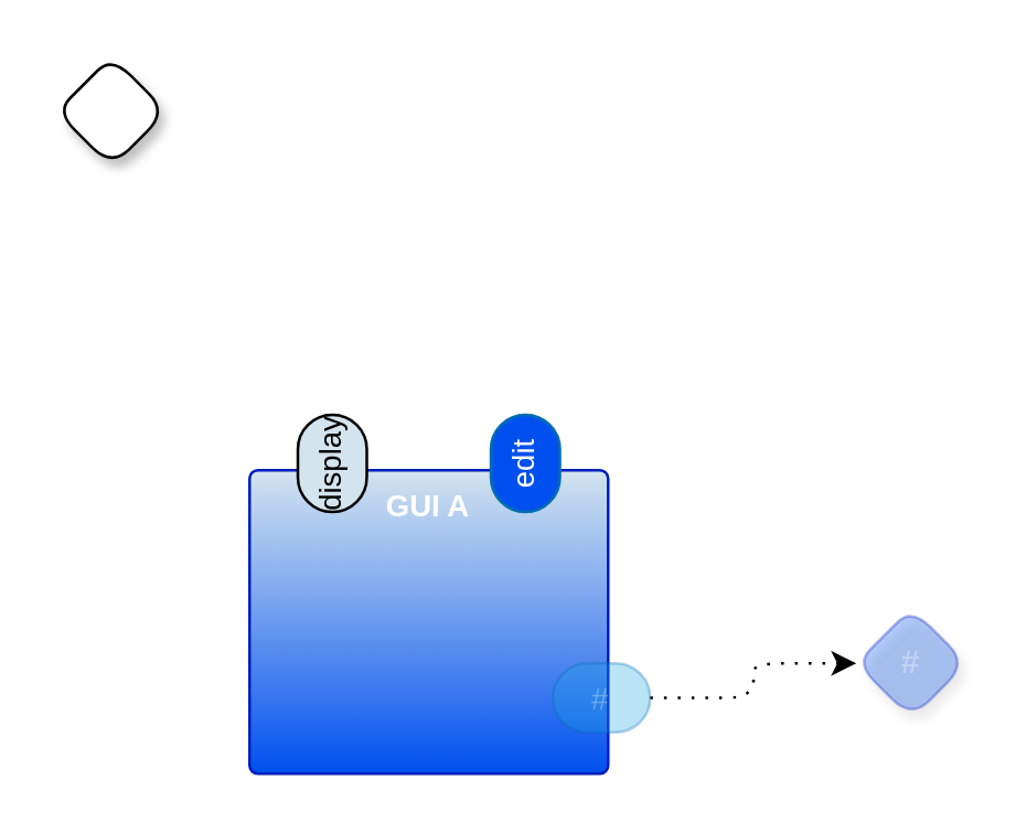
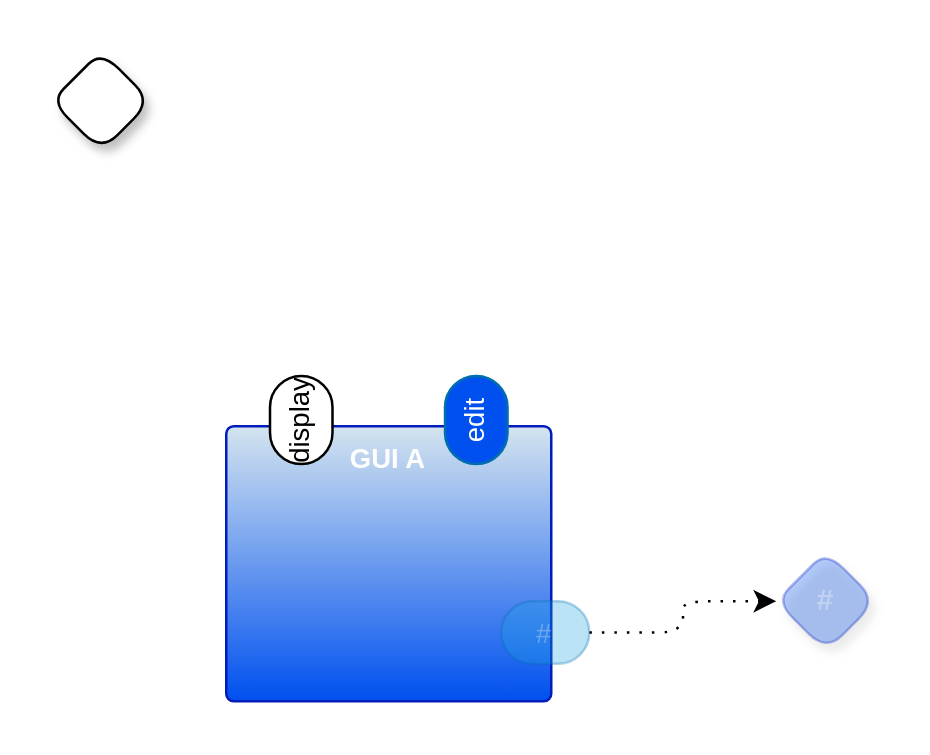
  <mxCell id="0" />
  <mxCell id="1" parent="0" />
  <mxCell id="2" value="GUI A" style="rounded=1;whiteSpace=wrap;html=1;sketch=0;container=1;recursiveResize=0;verticalAlign=top;arcSize=6;fontStyle=1;autosize=0;points=[];absoluteArcSize=1;shadow=0;strokeColor=#001DBC;fillColor=#D4E4EF;fontColor=#ffffff;fontFamily=Helvetica;fontSize=11;gradientColor=#0050EF;" vertex="1" parent="1"><mxGeometry x="90" y="170" width="130" height="110" as="geometry"><mxRectangle x="-98" y="-1230" width="99" height="26" as="alternateBounds" /></mxGeometry></mxCell>
  <mxCell id="3" value="#" style="rounded=1;whiteSpace=wrap;html=1;sketch=0;points=[[0,0.5,0,0,0],[1,0.5,0,0,0]];fillColor=#1ba1e2;fontColor=#ffffff;strokeColor=#006EAF;arcSize=50;fontFamily=Helvetica;fontSize=11;textOpacity=30;opacity=30;" vertex="1" parent="2"><mxGeometry x="110" y="70" width="35.25" height="25" as="geometry" /></mxCell>
  <mxCell id="4" value="edit" style="rounded=1;whiteSpace=wrap;html=1;sketch=0;points=[[0,0.5,0,0,0],[1,0.5,0,0,0]];fillColor=#0050ef;fontColor=#ffffff;strokeColor=#006EAF;arcSize=50;fontFamily=Helvetica;fontSize=11;rotation=-90;" vertex="1" parent="2"><mxGeometry x="82.385" y="-15.005" width="35.25" height="25" as="geometry" /></mxCell>
- <mxCell id="5" value="display" style="rounded=1;whiteSpace=wrap;html=1;sketch=0;points=[[0,0.5,0,0,0],[1,0.5,0,0,0]];arcSize=50;fontFamily=Helvetica;fontSize=11;rotation=-90;fillColor=#d4e4ef;" vertex="1" parent="2"><mxGeometry x="12.375" y="-15.005" width="35.25" height="25" as="geometry" /></mxCell>
+ <mxCell id="5" value="display" style="rounded=1;whiteSpace=wrap;html=1;sketch=0;points=[[0,0.5,0,0,0],[1,0.5,0,0,0]];arcSize=50;fontFamily=Helvetica;fontSize=11;rotation=-90;" vertex="1" parent="2"><mxGeometry x="12.375" y="-15.005" width="35.25" height="25" as="geometry" /></mxCell>
  <mxCell id="6" value="" style="rhombus;whiteSpace=wrap;html=1;rounded=1;fontStyle=1;glass=0;sketch=0;fontSize=12;points=[[0,0.5,0,0,0],[0.5,0,0,0,0],[0.5,1,0,0,0],[1,0.5,0,0,0]];shadow=1;fontFamily=Helvetica;fontColor=default;" vertex="1" parent="1"><mxGeometry x="20" y="20" width="40" height="40" as="geometry" /></mxCell>
  <mxCell id="7" value="#" style="rhombus;whiteSpace=wrap;html=1;rounded=1;fillColor=#0050ef;fontColor=#ffffff;strokeColor=#001DBC;fontStyle=1;glass=0;sketch=0;fontSize=12;points=[[0,0.5,0,0,0],[0.5,0,0,0,0],[0.5,1,0,0,0],[1,0.5,0,0,0]];shadow=1;fontFamily=Helvetica;opacity=30;textOpacity=30;" vertex="1" parent="1"><mxGeometry x="310" y="220" width="40" height="40" as="geometry" /></mxCell>
  <mxCell id="8" style="edgeStyle=orthogonalEdgeStyle;rounded=1;orthogonalLoop=1;jettySize=auto;html=1;exitX=1;exitY=0.5;exitDx=0;exitDy=0;exitPerimeter=0;entryX=0;entryY=0.5;entryDx=0;entryDy=0;entryPerimeter=0;curved=0;dashed=1;dashPattern=1 4;" edge="1" parent="1" source="3" target="7"><mxGeometry relative="1" as="geometry" /></mxCell>
